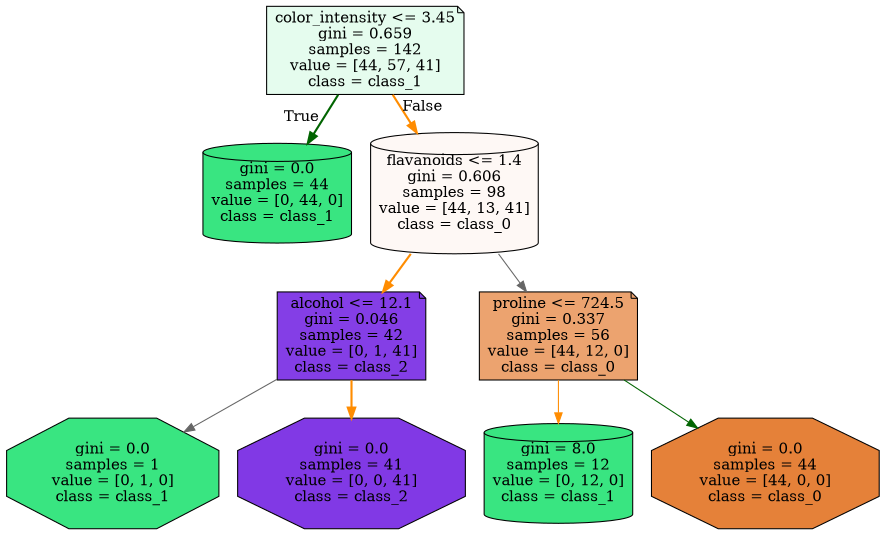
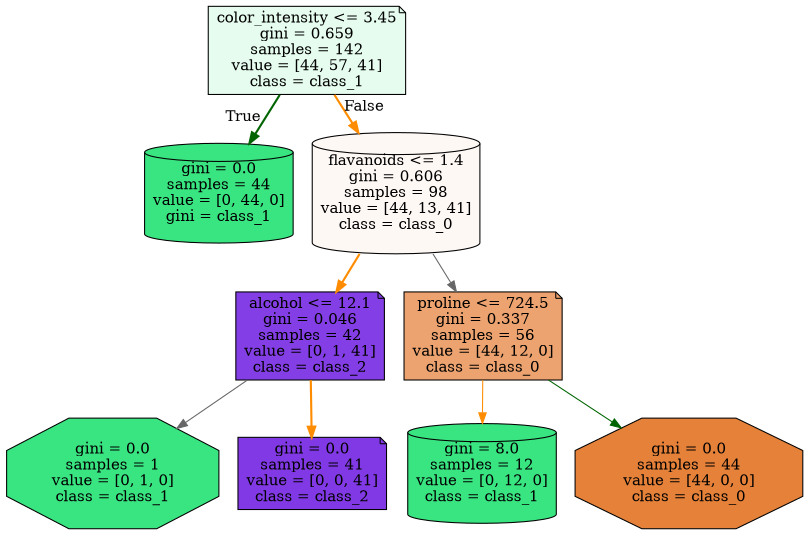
  digraph {
    node [color=black fillcolor="#39e581" shape=note style=filled]
    edge [color=darkorange style=bold]
    n1 [fillcolor="#e5fcee" label="color_intensity <= 3.45\ngini = 0.659\nsamples = 142\nvalue = [44, 57, 41]\nclass = class_1"]
-   n2 [label="gini = 0.0\nsamples = 44\nvalue = [0, 44, 0]\nclass = class_1" shape=cylinder]
+   n2 [label="gini = 0.0\nsamples = 44\nvalue = [0, 44, 0]\ngini = class_1" shape=cylinder]
    n3 [fillcolor="#fef8f5" label="flavanoids <= 1.4\ngini = 0.606\nsamples = 98\nvalue = [44, 13, 41]\nclass = class_0" shape=cylinder]
    n4 [fillcolor="#843ee6" label="alcohol <= 12.1\ngini = 0.046\nsamples = 42\nvalue = [0, 1, 41]\nclass = class_2"]
    n5 [fillcolor="#eca36f" label="proline <= 724.5\ngini = 0.337\nsamples = 56\nvalue = [44, 12, 0]\nclass = class_0"]
    n6 [label="gini = 0.0\nsamples = 1\nvalue = [0, 1, 0]\nclass = class_1" shape=octagon]
-   n7 [fillcolor="#8139e5" label="gini = 0.0\nsamples = 41\nvalue = [0, 0, 41]\nclass = class_2" shape=octagon]
+   n7 [fillcolor="#8139e5" label="gini = 0.0\nsamples = 41\nvalue = [0, 0, 41]\nclass = class_2"]
    n8 [label="gini = 8.0\nsamples = 12\nvalue = [0, 12, 0]\nclass = class_1" shape=cylinder]
    n9 [fillcolor="#e58139" label="gini = 0.0\nsamples = 44\nvalue = [44, 0, 0]\nclass = class_0" shape=octagon]
    n1 -> n2 [color=darkgreen headlabel=True labelangle=45 labeldistance=2.5]
    n1 -> n3 [headlabel=False labelangle=-45 labeldistance=2.5]
    n3 -> n4
    n3 -> n5 [color=gray40 style=solid]
    n4 -> n6 [color=gray40 style=solid]
    n4 -> n7
    n5 -> n8 [style=solid]
    n5 -> n9 [color=darkgreen style=solid]
  }
